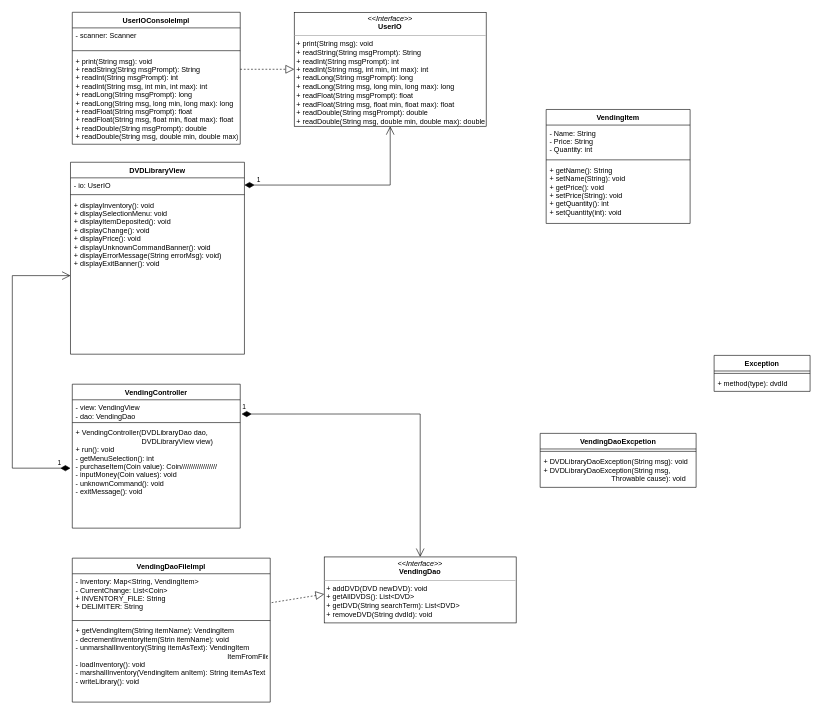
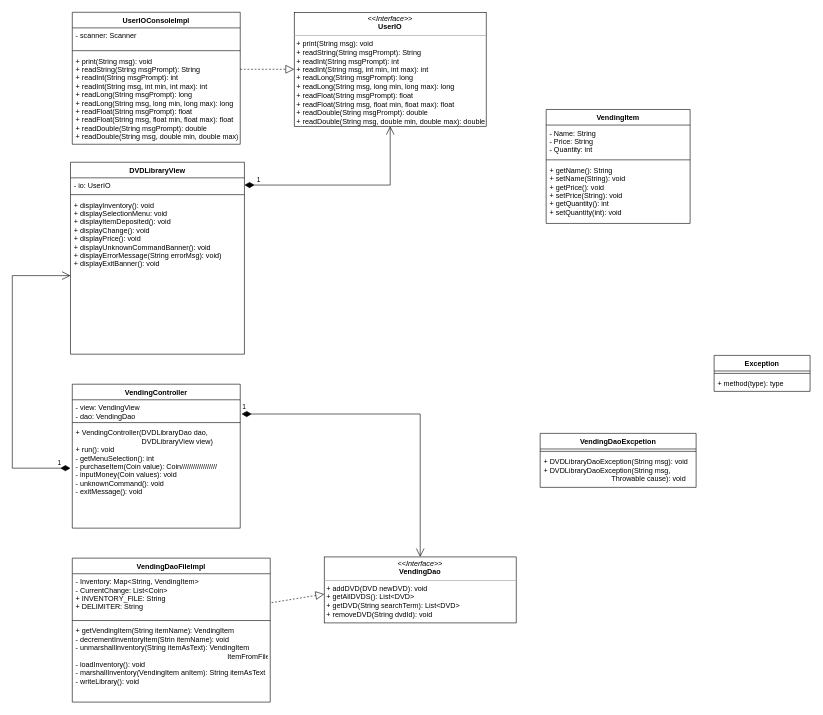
  <mxCell id="0" />
  <mxCell id="1" parent="0" />
  <mxCell id="2" value="UserIOConsoleImpl" style="swimlane;fontStyle=1;align=center;verticalAlign=top;childLayout=stackLayout;horizontal=1;startSize=26;horizontalStack=0;resizeParent=1;resizeParentMax=0;resizeLast=0;collapsible=1;marginBottom=0;" parent="1" vertex="1"><mxGeometry x="120" y="20" width="280" height="220" as="geometry"><mxRectangle x="420" width="140" height="26" as="alternateBounds" /></mxGeometry></mxCell>
  <mxCell id="3" value="- scanner: Scanner" style="text;strokeColor=none;fillColor=none;align=left;verticalAlign=top;spacingLeft=4;spacingRight=4;overflow=hidden;rotatable=0;points=[[0,0.5],[1,0.5]];portConstraint=eastwest;" parent="2" vertex="1"><mxGeometry y="26" width="280" height="34" as="geometry" /></mxCell>
  <mxCell id="4" value="" style="line;strokeWidth=1;fillColor=none;align=left;verticalAlign=middle;spacingTop=-1;spacingLeft=3;spacingRight=3;rotatable=0;labelPosition=right;points=[];portConstraint=eastwest;" parent="2" vertex="1"><mxGeometry y="60" width="280" height="8" as="geometry" /></mxCell>
  <mxCell id="5" value="+ print(String msg): void&#10;+ readString(String msgPrompt): String&#10;+ readInt(String msgPrompt): int&#10;+ readInt(String msg, int min, int max): int&#10;+ readLong(String msgPrompt): long&#10;+ readLong(String msg, long min, long max): long&#10;+ readFloat(String msgPrompt): float&#10;+ readFloat(String msg, float min, float max): float&#10;+ readDouble(String msgPrompt): double&#10;+ readDouble(String msg, double min, double max): double" style="text;strokeColor=none;fillColor=none;align=left;verticalAlign=top;spacingLeft=4;spacingRight=4;overflow=hidden;rotatable=0;points=[[0,0.5],[1,0.5]];portConstraint=eastwest;" parent="2" vertex="1"><mxGeometry y="68" width="280" height="152" as="geometry" /></mxCell>
  <mxCell id="6" value="Exception" style="swimlane;fontStyle=1;align=center;verticalAlign=top;childLayout=stackLayout;horizontal=1;startSize=26;horizontalStack=0;resizeParent=1;resizeParentMax=0;resizeLast=0;collapsible=1;marginBottom=0;" parent="1" vertex="1"><mxGeometry x="1190" y="592" width="160" height="60" as="geometry" /></mxCell>
  <mxCell id="7" value="" style="line;strokeWidth=1;fillColor=none;align=left;verticalAlign=middle;spacingTop=-1;spacingLeft=3;spacingRight=3;rotatable=0;labelPosition=right;points=[];portConstraint=eastwest;" parent="6" vertex="1"><mxGeometry y="26" width="160" height="8" as="geometry" /></mxCell>
- <mxCell id="8" value="+ method(type): dvdId" style="text;strokeColor=none;fillColor=none;align=left;verticalAlign=top;spacingLeft=4;spacingRight=4;overflow=hidden;rotatable=0;points=[[0,0.5],[1,0.5]];portConstraint=eastwest;" parent="6" vertex="1"><mxGeometry y="34" width="160" height="26" as="geometry" /></mxCell>
+ <mxCell id="8" value="+ method(type): type" style="text;strokeColor=none;fillColor=none;align=left;verticalAlign=top;spacingLeft=4;spacingRight=4;overflow=hidden;rotatable=0;points=[[0,0.5],[1,0.5]];portConstraint=eastwest;" parent="6" vertex="1"><mxGeometry y="34" width="160" height="26" as="geometry" /></mxCell>
  <mxCell id="9" value="VendingDaoExcpetion" style="swimlane;fontStyle=1;align=center;verticalAlign=top;childLayout=stackLayout;horizontal=1;startSize=26;horizontalStack=0;resizeParent=1;resizeParentMax=0;resizeLast=0;collapsible=1;marginBottom=0;" parent="1" vertex="1"><mxGeometry x="900" y="722" width="260" height="90" as="geometry" /></mxCell>
  <mxCell id="10" value="" style="line;strokeWidth=1;fillColor=none;align=left;verticalAlign=middle;spacingTop=-1;spacingLeft=3;spacingRight=3;rotatable=0;labelPosition=right;points=[];portConstraint=eastwest;" parent="9" vertex="1"><mxGeometry y="26" width="260" height="8" as="geometry" /></mxCell>
  <mxCell id="11" value="+ DVDLibraryDaoException(String msg): void&#10;+ DVDLibraryDaoException(String msg,&#10;                                  Throwable cause): void" style="text;strokeColor=none;fillColor=none;align=left;verticalAlign=top;spacingLeft=4;spacingRight=4;overflow=hidden;rotatable=0;points=[[0,0.5],[1,0.5]];portConstraint=eastwest;" parent="9" vertex="1"><mxGeometry y="34" width="260" height="56" as="geometry" /></mxCell>
  <mxCell id="12" value="DVDLibraryView" style="swimlane;fontStyle=1;align=center;verticalAlign=top;childLayout=stackLayout;horizontal=1;startSize=26;horizontalStack=0;resizeParent=1;resizeParentMax=0;resizeLast=0;collapsible=1;marginBottom=0;" parent="1" vertex="1"><mxGeometry x="117" y="270" width="290" height="320" as="geometry" /></mxCell>
  <mxCell id="13" value="- io: UserIO&#10;" style="text;strokeColor=none;fillColor=none;align=left;verticalAlign=top;spacingLeft=4;spacingRight=4;overflow=hidden;rotatable=0;points=[[0,0.5],[1,0.5]];portConstraint=eastwest;" parent="12" vertex="1"><mxGeometry y="26" width="290" height="24" as="geometry" /></mxCell>
  <mxCell id="14" value="" style="line;strokeWidth=1;fillColor=none;align=left;verticalAlign=middle;spacingTop=-1;spacingLeft=3;spacingRight=3;rotatable=0;labelPosition=right;points=[];portConstraint=eastwest;" parent="12" vertex="1"><mxGeometry y="50" width="290" height="8" as="geometry" /></mxCell>
  <mxCell id="15" value="+ displayInventory(): void&#10;+ displaySelectionMenu: void&#10;+ displayItemDeposited(): void&#10;+ displayChange(): void&#10;+ displayPrice(): void&#10;+ displayUnknownCommandBanner(): void&#10;+ displayErrorMessage(String errorMsg): void)&#10;+ displayExitBanner(): void" style="text;strokeColor=none;fillColor=none;align=left;verticalAlign=top;spacingLeft=4;spacingRight=4;overflow=hidden;rotatable=0;points=[[0,0.5],[1,0.5]];portConstraint=eastwest;fontStyle=0" parent="12" vertex="1"><mxGeometry y="58" width="290" height="262" as="geometry" /></mxCell>
  <mxCell id="16" value="VendingController" style="swimlane;fontStyle=1;align=center;verticalAlign=top;childLayout=stackLayout;horizontal=1;startSize=26;horizontalStack=0;resizeParent=1;resizeParentMax=0;resizeLast=0;collapsible=1;marginBottom=0;" parent="1" vertex="1"><mxGeometry x="120" y="640" width="280" height="240" as="geometry" /></mxCell>
  <mxCell id="17" value="- view: VendingView&#10;- dao: VendingDao" style="text;strokeColor=none;fillColor=none;align=left;verticalAlign=top;spacingLeft=4;spacingRight=4;overflow=hidden;rotatable=0;points=[[0,0.5],[1,0.5]];portConstraint=eastwest;" parent="16" vertex="1"><mxGeometry y="26" width="280" height="34" as="geometry" /></mxCell>
  <mxCell id="18" value="" style="line;strokeWidth=1;fillColor=none;align=left;verticalAlign=middle;spacingTop=-1;spacingLeft=3;spacingRight=3;rotatable=0;labelPosition=right;points=[];portConstraint=eastwest;" parent="16" vertex="1"><mxGeometry y="60" width="280" height="8" as="geometry" /></mxCell>
  <mxCell id="19" value="+ VendingController(DVDLibraryDao dao,&#10;                                 DVDLibraryView view)&#10;+ run(): void&#10;- getMenuSelection(): int&#10;- purchaseItem(Coin value): Coin//////////////////&#10;- inputMoney(Coin values): void&#10;- unknownCommand(): void&#10;- exitMessage(): void" style="text;strokeColor=none;fillColor=none;align=left;verticalAlign=top;spacingLeft=4;spacingRight=4;overflow=hidden;rotatable=0;points=[[0,0.5],[1,0.5]];portConstraint=eastwest;" parent="16" vertex="1"><mxGeometry y="68" width="280" height="172" as="geometry" /></mxCell>
  <mxCell id="20" value="VendingDaoFileImpl" style="swimlane;fontStyle=1;align=center;verticalAlign=top;childLayout=stackLayout;horizontal=1;startSize=26;horizontalStack=0;resizeParent=1;resizeParentMax=0;resizeLast=0;collapsible=1;marginBottom=0;" parent="1" vertex="1"><mxGeometry x="120" y="930" width="330" height="240" as="geometry" /></mxCell>
  <mxCell id="21" value="- Inventory: Map&lt;String, VendingItem&gt;&#10;- CurrentChange: List&lt;Coin&gt; &#10;+ INVENTORY_FILE: String&#10;+ DELIMITER: String" style="text;strokeColor=none;fillColor=none;align=left;verticalAlign=top;spacingLeft=4;spacingRight=4;overflow=hidden;rotatable=0;points=[[0,0.5],[1,0.5]];portConstraint=eastwest;" parent="20" vertex="1"><mxGeometry y="26" width="330" height="74" as="geometry" /></mxCell>
  <mxCell id="22" value="" style="line;strokeWidth=1;fillColor=none;align=left;verticalAlign=middle;spacingTop=-1;spacingLeft=3;spacingRight=3;rotatable=0;labelPosition=right;points=[];portConstraint=eastwest;" parent="20" vertex="1"><mxGeometry y="100" width="330" height="8" as="geometry" /></mxCell>
  <mxCell id="23" value="+ getVendingItem(String itemName): VendingItem&#10;- decrementInventoryItem(Strin itemName): void&#10;- unmarshallInventory(String itemAsText): VendingItem&#10;                                                                            ItemFromFile&#10;- loadInventory(): void&#10;- marshallInventory(VendingItem anItem): String itemAsText&#10;- writeLibrary(): void" style="text;strokeColor=none;fillColor=none;align=left;verticalAlign=top;spacingLeft=4;spacingRight=4;overflow=hidden;rotatable=0;points=[[0,0.5],[1,0.5]];portConstraint=eastwest;" parent="20" vertex="1"><mxGeometry y="108" width="330" height="132" as="geometry" /></mxCell>
  <mxCell id="24" value="1" style="endArrow=open;html=1;endSize=12;startArrow=diamondThin;startSize=14;startFill=1;edgeStyle=orthogonalEdgeStyle;align=left;verticalAlign=bottom;rounded=0;entryX=0.5;entryY=0;entryDx=0;entryDy=0;exitX=1.008;exitY=0.698;exitDx=0;exitDy=0;exitPerimeter=0;" parent="1" source="17" target="29" edge="1"><mxGeometry x="-1" y="3" relative="1" as="geometry"><mxPoint x="220" y="602" as="sourcePoint" /><mxPoint x="380" y="602" as="targetPoint" /></mxGeometry></mxCell>
  <mxCell id="25" value="1" style="endArrow=open;html=1;endSize=12;startArrow=diamondThin;startSize=14;startFill=1;edgeStyle=orthogonalEdgeStyle;align=left;verticalAlign=bottom;rounded=0;exitX=1;exitY=0.5;exitDx=0;exitDy=0;entryX=0.5;entryY=1;entryDx=0;entryDy=0;" parent="1" source="13" target="30" edge="1"><mxGeometry x="-0.887" relative="1" as="geometry"><mxPoint x="290" y="220" as="sourcePoint" /><mxPoint x="476" y="260" as="targetPoint" /><Array as="points"><mxPoint x="650" y="308" /></Array><mxPoint as="offset" /></mxGeometry></mxCell>
  <mxCell id="26" value="1" style="endArrow=open;html=1;endSize=12;startArrow=diamondThin;startSize=14;startFill=1;edgeStyle=orthogonalEdgeStyle;align=left;verticalAlign=bottom;rounded=0;entryX=0;entryY=0.5;entryDx=0;entryDy=0;" parent="1" target="15" edge="1"><mxGeometry x="-0.909" relative="1" as="geometry"><mxPoint x="117" y="780" as="sourcePoint" /><mxPoint x="117" y="382" as="targetPoint" /><Array as="points"><mxPoint x="20" y="780" /><mxPoint x="20" y="459" /></Array><mxPoint as="offset" /></mxGeometry></mxCell>
  <mxCell id="27" value="" style="endArrow=block;dashed=1;endFill=0;endSize=12;html=1;rounded=0;exitX=1.007;exitY=0.651;exitDx=0;exitDy=0;exitPerimeter=0;entryX=0;entryY=0.564;entryDx=0;entryDy=0;entryPerimeter=0;" parent="1" source="21" target="29" edge="1"><mxGeometry width="160" relative="1" as="geometry"><mxPoint x="20" y="742" as="sourcePoint" /><mxPoint x="500" y="991" as="targetPoint" /></mxGeometry></mxCell>
  <mxCell id="28" value="" style="endArrow=block;dashed=1;endFill=0;endSize=12;html=1;rounded=0;entryX=0;entryY=0.5;entryDx=0;entryDy=0;" parent="1" target="30" edge="1"><mxGeometry width="160" relative="1" as="geometry"><mxPoint x="400" y="115" as="sourcePoint" /><mxPoint x="170" y="150" as="targetPoint" /></mxGeometry></mxCell>
  <mxCell id="29" value="&lt;p style=&quot;margin: 0px ; margin-top: 4px ; text-align: center&quot;&gt;&lt;i&gt;&amp;lt;&amp;lt;Interface&amp;gt;&amp;gt;&lt;/i&gt;&lt;br&gt;&lt;span style=&quot;font-weight: 700&quot;&gt;VendingDao&lt;/span&gt;&lt;br&gt;&lt;/p&gt;&lt;hr size=&quot;1&quot;&gt;&lt;p style=&quot;margin: 0px ; margin-left: 4px&quot;&gt;&lt;/p&gt;&lt;p style=&quot;margin: 0px ; margin-left: 4px&quot;&gt;+ addDVD(DVD newDVD): void&lt;br&gt;+ getAllDVDS(): List&amp;lt;DVD&amp;gt;&lt;br&gt;&lt;/p&gt;&lt;p style=&quot;margin: 0px ; margin-left: 4px&quot;&gt;+ getDVD(String searchTerm): List&amp;lt;DVD&amp;gt;&lt;/p&gt;&lt;p style=&quot;margin: 0px ; margin-left: 4px&quot;&gt;+ removeDVD(String dvdId): void&lt;/p&gt;" style="verticalAlign=top;align=left;overflow=fill;fontSize=12;fontFamily=Helvetica;html=1;" parent="1" vertex="1"><mxGeometry x="540" y="928" width="320" height="110" as="geometry" /></mxCell>
  <mxCell id="30" value="&lt;p style=&quot;margin: 0px ; margin-top: 4px ; text-align: center&quot;&gt;&lt;i&gt;&amp;lt;&amp;lt;Interface&amp;gt;&amp;gt;&lt;/i&gt;&lt;br&gt;&lt;span style=&quot;font-weight: 700&quot;&gt;UserIO&lt;/span&gt;&lt;br&gt;&lt;/p&gt;&lt;hr size=&quot;1&quot;&gt;&lt;p style=&quot;margin: 0px ; margin-left: 4px&quot;&gt;&lt;/p&gt;&lt;p style=&quot;margin: 0px ; margin-left: 4px&quot;&gt;+ print(String msg): void&lt;br&gt;+ readString(String msgPrompt): String&lt;/p&gt;&lt;p style=&quot;margin: 0px ; margin-left: 4px&quot;&gt;+ readInt(String msgPrompt): int&lt;/p&gt;&lt;p style=&quot;margin: 0px ; margin-left: 4px&quot;&gt;+ readInt(String msg, int min, int max): int&lt;/p&gt;&lt;p style=&quot;margin: 0px 0px 0px 4px&quot;&gt;+ readLong(String msgPrompt): long&lt;/p&gt;&lt;p style=&quot;margin: 0px 0px 0px 4px&quot;&gt;+ readLong(String msg, long min, long max): long&lt;/p&gt;&lt;p style=&quot;margin: 0px 0px 0px 4px&quot;&gt;+ readFloat(String msgPrompt): float&lt;/p&gt;&lt;p style=&quot;margin: 0px 0px 0px 4px&quot;&gt;+ readFloat(String msg, float min, float max): float&lt;/p&gt;&lt;p style=&quot;margin: 0px 0px 0px 4px&quot;&gt;+ readDouble(String msgPrompt): double&lt;/p&gt;&lt;p style=&quot;margin: 0px 0px 0px 4px&quot;&gt;+ readDouble(String msg, double min, double max): double&lt;/p&gt;" style="verticalAlign=top;align=left;overflow=fill;fontSize=12;fontFamily=Helvetica;html=1;" parent="1" vertex="1"><mxGeometry x="490" y="20" width="320" height="190" as="geometry" /></mxCell>
  <mxCell id="31" value="VendingItem" style="swimlane;fontStyle=1;align=center;verticalAlign=top;childLayout=stackLayout;horizontal=1;startSize=26;horizontalStack=0;resizeParent=1;resizeParentMax=0;resizeLast=0;collapsible=1;marginBottom=0;" parent="1" vertex="1"><mxGeometry x="910" y="182" width="240" height="190" as="geometry" /></mxCell>
  <mxCell id="32" value="- Name: String&#10;- Price: String&#10;- Quantity: int&#10;" style="text;strokeColor=none;fillColor=none;align=left;verticalAlign=top;spacingLeft=4;spacingRight=4;overflow=hidden;rotatable=0;points=[[0,0.5],[1,0.5]];portConstraint=eastwest;" parent="31" vertex="1"><mxGeometry y="26" width="240" height="54" as="geometry" /></mxCell>
  <mxCell id="33" value="" style="line;strokeWidth=1;fillColor=none;align=left;verticalAlign=middle;spacingTop=-1;spacingLeft=3;spacingRight=3;rotatable=0;labelPosition=right;points=[];portConstraint=eastwest;" parent="31" vertex="1"><mxGeometry y="80" width="240" height="8" as="geometry" /></mxCell>
  <mxCell id="34" value="+ getName(): String&#10;+ setName(String): void&#10;+ getPrice(): void&#10;+ setPrice(String): void&#10;+ getQuantity(): int&#10;+ setQuantity(int): void" style="text;strokeColor=none;fillColor=none;align=left;verticalAlign=top;spacingLeft=4;spacingRight=4;overflow=hidden;rotatable=0;points=[[0,0.5],[1,0.5]];portConstraint=eastwest;" parent="31" vertex="1"><mxGeometry y="88" width="240" height="102" as="geometry" /></mxCell>
